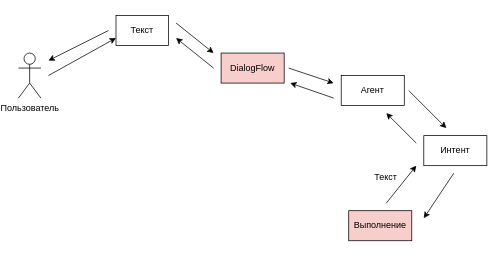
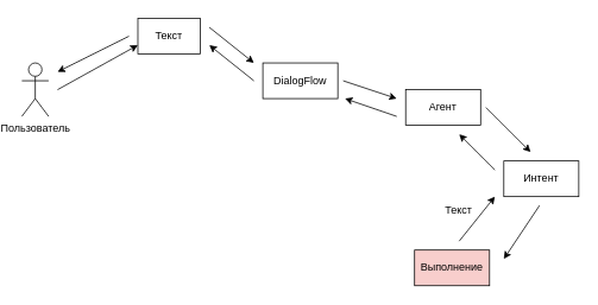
  <mxCell id="0" />
  <mxCell id="1" parent="0" />
  <mxCell id="2" value="Пользователь" style="shape=umlActor;verticalLabelPosition=bottom;verticalAlign=top;html=1;" vertex="1" parent="1"><mxGeometry x="20" y="70" width="30" height="60" as="geometry" /></mxCell>
  <mxCell id="3" value="" style="endArrow=classic;html=1;rounded=0;" edge="1" parent="1"><mxGeometry width="50" height="50" relative="1" as="geometry"><mxPoint x="60" y="100" as="sourcePoint" /><mxPoint x="150" y="50" as="targetPoint" /></mxGeometry></mxCell>
  <mxCell id="4" value="Текст" style="rounded=0;whiteSpace=wrap;html=1;" vertex="1" parent="1"><mxGeometry x="150" y="20" width="70" height="40" as="geometry" /></mxCell>
- <mxCell id="5" value="DialogFlow" style="rounded=0;whiteSpace=wrap;html=1;fillColor=#f8cecc;" vertex="1" parent="1"><mxGeometry x="290" y="70" width="84" height="40" as="geometry" /></mxCell>
+ <mxCell id="5" value="DialogFlow" style="rounded=0;whiteSpace=wrap;html=1;" vertex="1" parent="1"><mxGeometry x="290" y="70" width="84" height="40" as="geometry" /></mxCell>
  <mxCell id="6" value="" style="endArrow=classic;html=1;rounded=0;" edge="1" parent="1"><mxGeometry width="50" height="50" relative="1" as="geometry"><mxPoint x="230" y="30" as="sourcePoint" /><mxPoint x="280" y="70" as="targetPoint" /></mxGeometry></mxCell>
  <mxCell id="7" value="Агент" style="rounded=0;whiteSpace=wrap;html=1;" vertex="1" parent="1"><mxGeometry x="450" y="100" width="84" height="40" as="geometry" /></mxCell>
  <mxCell id="8" value="" style="endArrow=classic;html=1;rounded=0;" edge="1" parent="1"><mxGeometry width="50" height="50" relative="1" as="geometry"><mxPoint x="380" y="90" as="sourcePoint" /><mxPoint x="440" y="110" as="targetPoint" /></mxGeometry></mxCell>
  <mxCell id="9" value="Интент" style="rounded=0;whiteSpace=wrap;html=1;" vertex="1" parent="1"><mxGeometry x="560" y="180" width="84" height="40" as="geometry" /></mxCell>
  <mxCell id="10" value="" style="endArrow=classic;html=1;rounded=0;" edge="1" parent="1"><mxGeometry width="50" height="50" relative="1" as="geometry"><mxPoint x="540" y="120" as="sourcePoint" /><mxPoint x="590" y="170" as="targetPoint" /></mxGeometry></mxCell>
  <mxCell id="11" value="Выполнение" style="rounded=0;whiteSpace=wrap;html=1;fillColor=#f8cecc;" vertex="1" parent="1"><mxGeometry x="460" y="280" width="84" height="40" as="geometry" /></mxCell>
  <mxCell id="12" value="" style="endArrow=classic;html=1;rounded=0;" edge="1" parent="1"><mxGeometry width="50" height="50" relative="1" as="geometry"><mxPoint x="600" y="230" as="sourcePoint" /><mxPoint x="560" y="290" as="targetPoint" /></mxGeometry></mxCell>
  <mxCell id="13" value="" style="endArrow=classic;html=1;rounded=0;" edge="1" parent="1"><mxGeometry width="50" height="50" relative="1" as="geometry"><mxPoint x="510" y="270" as="sourcePoint" /><mxPoint x="550" y="220" as="targetPoint" /></mxGeometry></mxCell>
  <mxCell id="14" value="Текст" style="text;html=1;align=center;verticalAlign=middle;resizable=0;points=[];autosize=1;strokeColor=none;fillColor=none;" vertex="1" parent="1"><mxGeometry x="484" y="220" width="50" height="30" as="geometry" /></mxCell>
  <mxCell id="15" value="" style="endArrow=classic;html=1;rounded=0;" edge="1" parent="1"><mxGeometry width="50" height="50" relative="1" as="geometry"><mxPoint x="550" y="190" as="sourcePoint" /><mxPoint x="510" y="150" as="targetPoint" /></mxGeometry></mxCell>
  <mxCell id="16" value="" style="endArrow=classic;html=1;rounded=0;" edge="1" parent="1"><mxGeometry width="50" height="50" relative="1" as="geometry"><mxPoint x="440" y="130" as="sourcePoint" /><mxPoint x="382" y="110" as="targetPoint" /></mxGeometry></mxCell>
  <mxCell id="17" value="" style="endArrow=classic;html=1;rounded=0;" edge="1" parent="1"><mxGeometry width="50" height="50" relative="1" as="geometry"><mxPoint x="280" y="90" as="sourcePoint" /><mxPoint x="230" y="50" as="targetPoint" /></mxGeometry></mxCell>
  <mxCell id="18" value="" style="endArrow=classic;html=1;rounded=0;" edge="1" parent="1"><mxGeometry width="50" height="50" relative="1" as="geometry"><mxPoint x="140" y="40" as="sourcePoint" /><mxPoint x="60" y="80" as="targetPoint" /></mxGeometry></mxCell>
